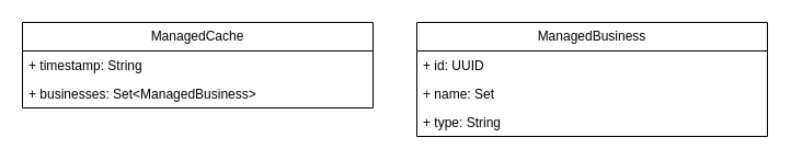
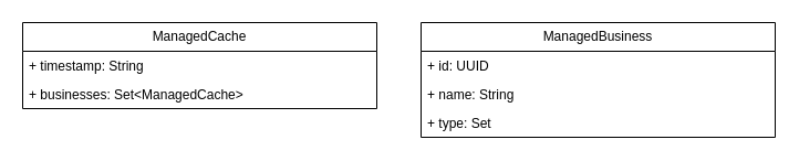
  <mxCell id="0" />
  <mxCell id="1" parent="0" />
  <mxCell id="2" value="ManagedCache" style="swimlane;fontStyle=0;childLayout=stackLayout;horizontal=1;startSize=26;fillColor=none;horizontalStack=0;resizeParent=1;resizeParentMax=0;resizeLast=0;collapsible=1;marginBottom=0;whiteSpace=wrap;html=1;" vertex="1" parent="1"><mxGeometry x="20" y="20" width="320" height="78" as="geometry" /></mxCell>
  <mxCell id="3" value="+ timestamp: String" style="text;strokeColor=none;fillColor=none;align=left;verticalAlign=top;spacingLeft=4;spacingRight=4;overflow=hidden;rotatable=0;points=[[0,0.5],[1,0.5]];portConstraint=eastwest;whiteSpace=wrap;html=1;" vertex="1" parent="2"><mxGeometry y="26" width="320" height="26" as="geometry" /></mxCell>
- <mxCell id="4" value="+ businesses: Set&amp;lt;ManagedBusiness&amp;gt;" style="text;strokeColor=none;fillColor=none;align=left;verticalAlign=top;spacingLeft=4;spacingRight=4;overflow=hidden;rotatable=0;points=[[0,0.5],[1,0.5]];portConstraint=eastwest;whiteSpace=wrap;html=1;" vertex="1" parent="2"><mxGeometry y="52" width="320" height="26" as="geometry" /></mxCell>
+ <mxCell id="4" value="+ businesses: Set&amp;lt;ManagedCache&amp;gt;" style="text;strokeColor=none;fillColor=none;align=left;verticalAlign=top;spacingLeft=4;spacingRight=4;overflow=hidden;rotatable=0;points=[[0,0.5],[1,0.5]];portConstraint=eastwest;whiteSpace=wrap;html=1;" vertex="1" parent="2"><mxGeometry y="52" width="320" height="26" as="geometry" /></mxCell>
  <mxCell id="5" value="ManagedBusiness" style="swimlane;fontStyle=0;childLayout=stackLayout;horizontal=1;startSize=26;fillColor=none;horizontalStack=0;resizeParent=1;resizeParentMax=0;resizeLast=0;collapsible=1;marginBottom=0;whiteSpace=wrap;html=1;" vertex="1" parent="1"><mxGeometry x="380" y="20" width="320" height="104" as="geometry" /></mxCell>
  <mxCell id="6" value="+ id: UUID" style="text;strokeColor=none;fillColor=none;align=left;verticalAlign=top;spacingLeft=4;spacingRight=4;overflow=hidden;rotatable=0;points=[[0,0.5],[1,0.5]];portConstraint=eastwest;whiteSpace=wrap;html=1;" vertex="1" parent="5"><mxGeometry y="26" width="320" height="26" as="geometry" /></mxCell>
- <mxCell id="7" value="+ name: Set" style="text;strokeColor=none;fillColor=none;align=left;verticalAlign=top;spacingLeft=4;spacingRight=4;overflow=hidden;rotatable=0;points=[[0,0.5],[1,0.5]];portConstraint=eastwest;whiteSpace=wrap;html=1;" vertex="1" parent="5"><mxGeometry y="52" width="320" height="26" as="geometry" /></mxCell>
- <mxCell id="8" value="+ type: String" style="text;strokeColor=none;fillColor=none;align=left;verticalAlign=top;spacingLeft=4;spacingRight=4;overflow=hidden;rotatable=0;points=[[0,0.5],[1,0.5]];portConstraint=eastwest;whiteSpace=wrap;html=1;" vertex="1" parent="5"><mxGeometry y="78" width="320" height="26" as="geometry" /></mxCell>
+ <mxCell id="7" value="+ name: String" style="text;strokeColor=none;fillColor=none;align=left;verticalAlign=top;spacingLeft=4;spacingRight=4;overflow=hidden;rotatable=0;points=[[0,0.5],[1,0.5]];portConstraint=eastwest;whiteSpace=wrap;html=1;" vertex="1" parent="5"><mxGeometry y="52" width="320" height="26" as="geometry" /></mxCell>
+ <mxCell id="8" value="+ type: Set" style="text;strokeColor=none;fillColor=none;align=left;verticalAlign=top;spacingLeft=4;spacingRight=4;overflow=hidden;rotatable=0;points=[[0,0.5],[1,0.5]];portConstraint=eastwest;whiteSpace=wrap;html=1;" vertex="1" parent="5"><mxGeometry y="78" width="320" height="26" as="geometry" /></mxCell>
